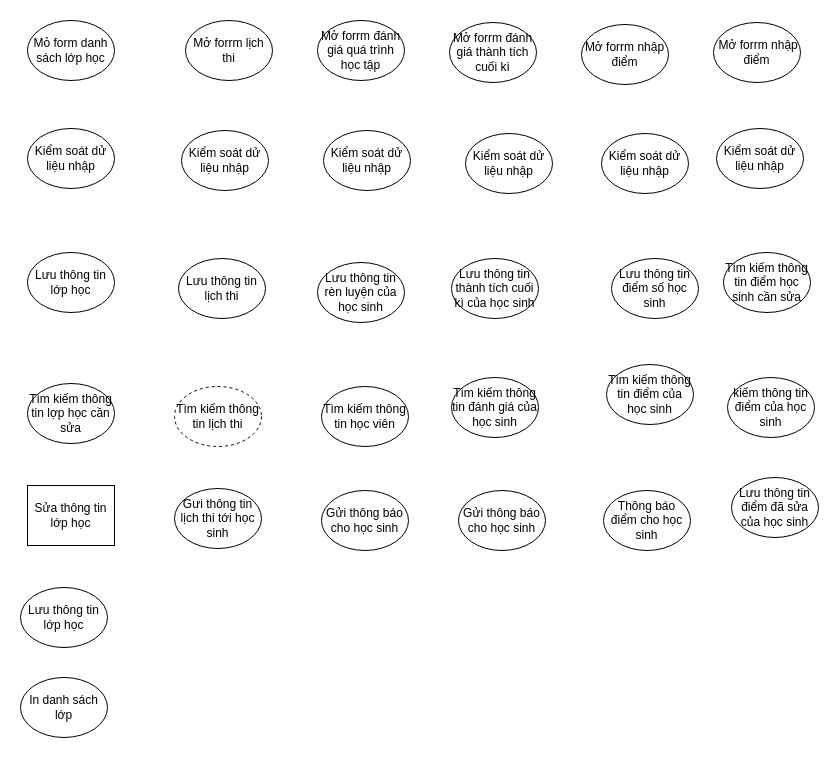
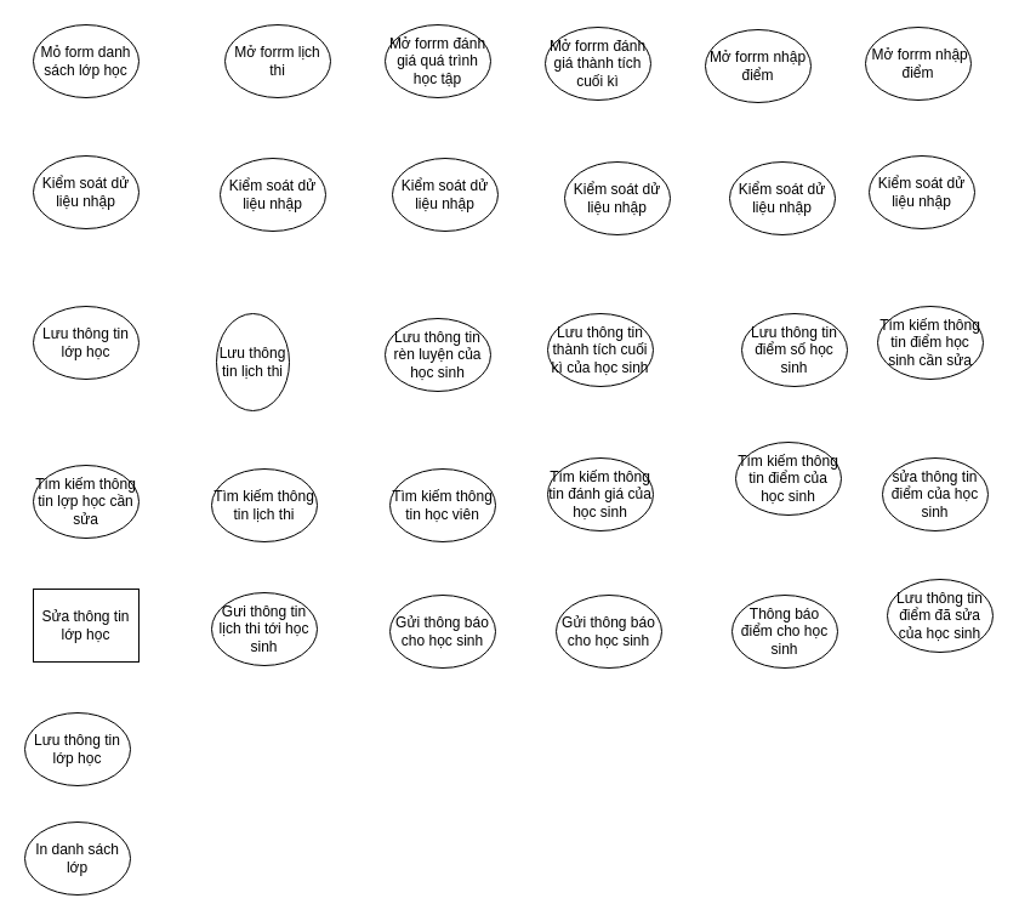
  <mxCell id="0" />
  <mxCell id="1" parent="0" />
  <mxCell id="2" value="Mỏ form danh sách lớp học" style="ellipse;whiteSpace=wrap;html=1;" vertex="1" parent="1"><mxGeometry x="27" y="20" width="87" height="60" as="geometry" /></mxCell>
  <mxCell id="3" value="Mở forrm lịch thi" style="ellipse;whiteSpace=wrap;html=1;" vertex="1" parent="1"><mxGeometry x="185" y="20" width="87" height="60" as="geometry" /></mxCell>
  <mxCell id="4" value="Mở forrm đánh giá quá trình học tập" style="ellipse;whiteSpace=wrap;html=1;" vertex="1" parent="1"><mxGeometry x="317" y="20" width="87" height="60" as="geometry" /></mxCell>
  <mxCell id="5" value="Mở forrm đánh giá thành tích cuối kì" style="ellipse;whiteSpace=wrap;html=1;" vertex="1" parent="1"><mxGeometry x="449" y="22" width="87" height="60" as="geometry" /></mxCell>
  <mxCell id="6" value="Mở forrm nhập điểm" style="ellipse;whiteSpace=wrap;html=1;" vertex="1" parent="1"><mxGeometry x="581" y="24" width="87" height="60" as="geometry" /></mxCell>
  <mxCell id="7" value="&amp;nbsp;Mở forrm nhập điểm" style="ellipse;whiteSpace=wrap;html=1;" vertex="1" parent="1"><mxGeometry x="713" y="22" width="87" height="60" as="geometry" /></mxCell>
  <mxCell id="8" value="Kiểm soát dử liệu nhập" style="ellipse;whiteSpace=wrap;html=1;" vertex="1" parent="1"><mxGeometry x="27" y="128" width="87" height="60" as="geometry" /></mxCell>
  <mxCell id="9" value="Lưu thông tin lớp học" style="ellipse;whiteSpace=wrap;html=1;" vertex="1" parent="1"><mxGeometry x="27" y="252" width="87" height="60" as="geometry" /></mxCell>
  <mxCell id="10" value="Tìm kiếm thông tin lợp học cần sửa" style="ellipse;whiteSpace=wrap;html=1;" vertex="1" parent="1"><mxGeometry x="27" y="383" width="87" height="60" as="geometry" /></mxCell>
  <mxCell id="11" value="Sửa thông tin lớp học" style="whiteSpace=wrap;html=1;rounded=0;" vertex="1" parent="1"><mxGeometry x="27" y="485" width="87" height="60" as="geometry" /></mxCell>
  <mxCell id="12" value="Lưu thông tin lớp học" style="ellipse;whiteSpace=wrap;html=1;" vertex="1" parent="1"><mxGeometry x="20" y="587" width="87" height="60" as="geometry" /></mxCell>
  <mxCell id="13" value="In danh sách lớp" style="ellipse;whiteSpace=wrap;html=1;" vertex="1" parent="1"><mxGeometry x="20" y="677" width="87" height="60" as="geometry" /></mxCell>
- <mxCell id="14" value="Lưu thông tin lịch thi" style="ellipse;whiteSpace=wrap;html=1;" vertex="1" parent="1"><mxGeometry x="178" y="258" width="87" height="60" as="geometry" /></mxCell>
- <mxCell id="15" value="Tìm kiếm thông tin lịch thi" style="ellipse;whiteSpace=wrap;html=1;dashed=1;" vertex="1" parent="1"><mxGeometry x="174" y="386" width="87" height="60" as="geometry" /></mxCell>
+ <mxCell id="14" value="Lưu thông tin lịch thi" style="ellipse;whiteSpace=wrap;html=1;" vertex="1" parent="1"><mxGeometry x="178" y="258" width="60" height="80" as="geometry" /></mxCell>
+ <mxCell id="15" value="Tìm kiếm thông tin lịch thi" style="ellipse;whiteSpace=wrap;html=1;" vertex="1" parent="1"><mxGeometry x="174" y="386" width="87" height="60" as="geometry" /></mxCell>
  <mxCell id="16" value="Gưi thông tin lịch thi tới học sinh" style="ellipse;whiteSpace=wrap;html=1;" vertex="1" parent="1"><mxGeometry x="174" y="488" width="87" height="60" as="geometry" /></mxCell>
  <mxCell id="17" value="Kiểm soát dử liệu nhập" style="ellipse;whiteSpace=wrap;html=1;" vertex="1" parent="1"><mxGeometry x="181" y="130" width="87" height="60" as="geometry" /></mxCell>
  <mxCell id="18" value="Kiểm soát dử liệu nhập" style="ellipse;whiteSpace=wrap;html=1;" vertex="1" parent="1"><mxGeometry x="323" y="130" width="87" height="60" as="geometry" /></mxCell>
  <mxCell id="19" value="Kiểm soát dử liệu nhập" style="ellipse;whiteSpace=wrap;html=1;" vertex="1" parent="1"><mxGeometry x="465" y="133" width="87" height="60" as="geometry" /></mxCell>
  <mxCell id="20" value="Kiểm soát dử liệu nhập" style="ellipse;whiteSpace=wrap;html=1;" vertex="1" parent="1"><mxGeometry x="601" y="133" width="87" height="60" as="geometry" /></mxCell>
  <mxCell id="21" value="Kiểm soát dử liệu nhập" style="ellipse;whiteSpace=wrap;html=1;" vertex="1" parent="1"><mxGeometry x="716" y="128" width="87" height="60" as="geometry" /></mxCell>
  <mxCell id="22" value="Tìm kiếm thông tin học viên" style="ellipse;whiteSpace=wrap;html=1;" vertex="1" parent="1"><mxGeometry x="321" y="386" width="87" height="60" as="geometry" /></mxCell>
  <mxCell id="23" value="Lưu thông tin rèn luyện của học sinh" style="ellipse;whiteSpace=wrap;html=1;" vertex="1" parent="1"><mxGeometry x="317" y="262" width="87" height="60" as="geometry" /></mxCell>
  <mxCell id="24" value="Gửi thông báo cho học sinh" style="ellipse;whiteSpace=wrap;html=1;" vertex="1" parent="1"><mxGeometry x="321" y="490" width="87" height="60" as="geometry" /></mxCell>
  <mxCell id="25" value="Lưu thông tin thành tích cuối kì của học sinh" style="ellipse;whiteSpace=wrap;html=1;" vertex="1" parent="1"><mxGeometry x="451" y="258" width="87" height="60" as="geometry" /></mxCell>
  <mxCell id="26" value="Tìm kiếm thông tin đánh giá của học sinh" style="ellipse;whiteSpace=wrap;html=1;" vertex="1" parent="1"><mxGeometry x="451" y="377" width="87" height="60" as="geometry" /></mxCell>
  <mxCell id="27" value="Gửi thông báo cho học sinh" style="ellipse;whiteSpace=wrap;html=1;" vertex="1" parent="1"><mxGeometry x="458" y="490" width="87" height="60" as="geometry" /></mxCell>
  <mxCell id="28" value="Lưu thông tin điểm số học sinh" style="ellipse;whiteSpace=wrap;html=1;" vertex="1" parent="1"><mxGeometry x="611" y="258" width="87" height="60" as="geometry" /></mxCell>
  <mxCell id="29" value="Tìm kiếm thông tin điểm của học sinh" style="ellipse;whiteSpace=wrap;html=1;" vertex="1" parent="1"><mxGeometry x="606" y="364" width="87" height="60" as="geometry" /></mxCell>
  <mxCell id="30" value="Thông báo điểm cho học sinh" style="ellipse;whiteSpace=wrap;html=1;" vertex="1" parent="1"><mxGeometry x="603" y="490" width="87" height="60" as="geometry" /></mxCell>
  <mxCell id="31" value="Tìm kiếm thông tin điểm học sinh cần sửa" style="ellipse;whiteSpace=wrap;html=1;" vertex="1" parent="1"><mxGeometry x="723" y="252" width="87" height="60" as="geometry" /></mxCell>
- <mxCell id="32" value="kiếm thông tin điểm của học sinh" style="ellipse;whiteSpace=wrap;html=1;" vertex="1" parent="1"><mxGeometry x="727" y="377" width="87" height="60" as="geometry" /></mxCell>
+ <mxCell id="32" value="sửa thông tin điểm của học sinh" style="ellipse;whiteSpace=wrap;html=1;" vertex="1" parent="1"><mxGeometry x="727" y="377" width="87" height="60" as="geometry" /></mxCell>
  <mxCell id="33" value="Lưu thông tin điểm đã sửa của học sinh" style="ellipse;whiteSpace=wrap;html=1;" vertex="1" parent="1"><mxGeometry x="731" y="477" width="87" height="60" as="geometry" /></mxCell>
